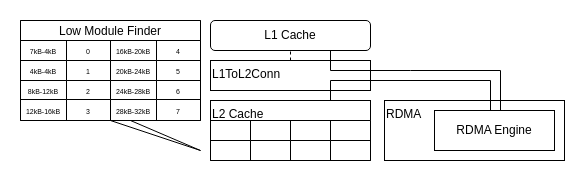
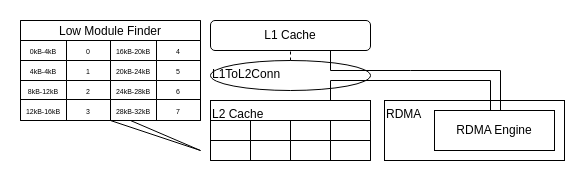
  <mxCell id="0" />
  <mxCell id="1" parent="0" />
  <mxCell id="2" value="L1 Cache" style="whiteSpace=wrap;html=1;verticalAlign=middle;rounded=1;" vertex="1" parent="1"><mxGeometry x="210" y="20" width="160" height="30" as="geometry" /></mxCell>
- <mxCell id="3" value="L1ToL2Conn" style="rounded=0;whiteSpace=wrap;html=1;align=left;verticalAlign=top;" vertex="1" parent="1"><mxGeometry x="210" y="60" width="160" height="30" as="geometry" /></mxCell>
+ <mxCell id="3" value="L1ToL2Conn" style="ellipse;whiteSpace=wrap;html=1;align=left;verticalAlign=top;" vertex="1" parent="1"><mxGeometry x="210" y="60" width="160" height="30" as="geometry" /></mxCell>
  <mxCell id="4" value="L2 Cache" style="rounded=0;whiteSpace=wrap;html=1;verticalAlign=top;align=left;" vertex="1" parent="1"><mxGeometry x="210" y="100" width="160" height="60" as="geometry" /></mxCell>
  <mxCell id="5" value="RDMA" style="rounded=0;whiteSpace=wrap;html=1;align=left;verticalAlign=top;" vertex="1" parent="1"><mxGeometry x="384" y="100" width="180" height="60" as="geometry" /></mxCell>
  <mxCell id="6" value="RDMA Engine" style="rounded=0;whiteSpace=wrap;html=1;" vertex="1" parent="1"><mxGeometry x="434" y="110" width="120" height="40" as="geometry" /></mxCell>
  <mxCell id="7" value="" style="rounded=0;whiteSpace=wrap;html=1;" vertex="1" parent="1"><mxGeometry x="210" y="120" width="160" height="40" as="geometry" /></mxCell>
  <mxCell id="8" value="" style="endArrow=none;html=1;rounded=0;entryX=0.5;entryY=1;entryDx=0;entryDy=0;exitX=0.5;exitY=0;exitDx=0;exitDy=0;dashed=1;" edge="1" parent="1" source="3" target="2"><mxGeometry width="50" height="50" relative="1" as="geometry"><mxPoint x="330" y="120" as="sourcePoint" /><mxPoint x="380" y="70" as="targetPoint" /></mxGeometry></mxCell>
  <mxCell id="9" value="" style="endArrow=none;html=1;rounded=0;exitX=0.75;exitY=0;exitDx=0;exitDy=0;" edge="1" parent="1" source="4"><mxGeometry width="50" height="50" relative="1" as="geometry"><mxPoint x="330" y="80" as="sourcePoint" /><mxPoint x="490" y="110" as="targetPoint" /><Array as="points"><mxPoint x="330" y="80" /><mxPoint x="490" y="80" /></Array></mxGeometry></mxCell>
  <mxCell id="10" value="" style="endArrow=none;html=1;rounded=0;exitX=0.75;exitY=1;exitDx=0;exitDy=0;" edge="1" parent="1" source="2"><mxGeometry width="50" height="50" relative="1" as="geometry"><mxPoint x="500" y="40" as="sourcePoint" /><mxPoint x="500" y="110" as="targetPoint" /><Array as="points"><mxPoint x="330" y="70" /><mxPoint x="410" y="70" /><mxPoint x="500" y="70" /></Array></mxGeometry></mxCell>
  <mxCell id="11" value="" style="shape=callout;whiteSpace=wrap;html=1;perimeter=calloutPerimeter;position2=1;" vertex="1" parent="1"><mxGeometry x="20" y="20" width="180" height="130" as="geometry" /></mxCell>
  <mxCell id="12" value="Low Module Finder" style="shape=table;startSize=20;container=1;collapsible=0;childLayout=tableLayout;horizontal=1;" vertex="1" parent="1"><mxGeometry x="20" y="20" width="180" height="100" as="geometry" /></mxCell>
  <mxCell id="13" value="" style="shape=tableRow;horizontal=0;startSize=0;swimlaneHead=0;swimlaneBody=0;top=0;left=0;bottom=0;right=0;collapsible=0;dropTarget=0;fillColor=none;points=[[0,0.5],[1,0.5]];portConstraint=eastwest;" vertex="1" parent="12"><mxGeometry y="20" width="180" height="20" as="geometry" /></mxCell>
- <mxCell id="14" value="&lt;font style=&quot;font-size: 7px;&quot;&gt;7kB-4kB&lt;/font&gt;" style="shape=partialRectangle;html=1;whiteSpace=wrap;connectable=0;overflow=hidden;fillColor=none;top=0;left=0;bottom=0;right=0;pointerEvents=1;" vertex="1" parent="13"><mxGeometry width="46" height="20" as="geometry"><mxRectangle width="46" height="20" as="alternateBounds" /></mxGeometry></mxCell>
+ <mxCell id="14" value="&lt;font style=&quot;font-size: 7px;&quot;&gt;0kB-4kB&lt;/font&gt;" style="shape=partialRectangle;html=1;whiteSpace=wrap;connectable=0;overflow=hidden;fillColor=none;top=0;left=0;bottom=0;right=0;pointerEvents=1;" vertex="1" parent="13"><mxGeometry width="46" height="20" as="geometry"><mxRectangle width="46" height="20" as="alternateBounds" /></mxGeometry></mxCell>
  <mxCell id="15" value="&lt;font style=&quot;font-size: 7px;&quot;&gt;0&lt;/font&gt;" style="shape=partialRectangle;html=1;whiteSpace=wrap;connectable=0;overflow=hidden;fillColor=none;top=0;left=0;bottom=0;right=0;pointerEvents=1;" vertex="1" parent="13"><mxGeometry x="46" width="44" height="20" as="geometry"><mxRectangle width="44" height="20" as="alternateBounds" /></mxGeometry></mxCell>
  <mxCell id="16" value="&lt;font style=&quot;font-size: 7px;&quot;&gt;16kB-20kB&lt;/font&gt;" style="shape=partialRectangle;html=1;whiteSpace=wrap;connectable=0;overflow=hidden;fillColor=none;top=0;left=0;bottom=0;right=0;pointerEvents=1;" vertex="1" parent="13"><mxGeometry x="90" width="46" height="20" as="geometry"><mxRectangle width="46" height="20" as="alternateBounds" /></mxGeometry></mxCell>
  <mxCell id="17" value="&lt;font style=&quot;font-size: 7px;&quot;&gt;4&lt;/font&gt;" style="shape=partialRectangle;html=1;whiteSpace=wrap;connectable=0;overflow=hidden;fillColor=none;top=0;left=0;bottom=0;right=0;pointerEvents=1;" vertex="1" parent="13"><mxGeometry x="136" width="44" height="20" as="geometry"><mxRectangle width="44" height="20" as="alternateBounds" /></mxGeometry></mxCell>
  <mxCell id="18" value="" style="shape=tableRow;horizontal=0;startSize=0;swimlaneHead=0;swimlaneBody=0;top=0;left=0;bottom=0;right=0;collapsible=0;dropTarget=0;fillColor=none;points=[[0,0.5],[1,0.5]];portConstraint=eastwest;" vertex="1" parent="12"><mxGeometry y="40" width="180" height="20" as="geometry" /></mxCell>
  <mxCell id="19" value="&lt;font style=&quot;font-size: 7px;&quot;&gt;4kB-4kB&lt;/font&gt;" style="shape=partialRectangle;html=1;whiteSpace=wrap;connectable=0;overflow=hidden;fillColor=none;top=0;left=0;bottom=0;right=0;pointerEvents=1;verticalAlign=middle;" vertex="1" parent="18"><mxGeometry width="46" height="20" as="geometry"><mxRectangle width="46" height="20" as="alternateBounds" /></mxGeometry></mxCell>
  <mxCell id="20" value="&lt;font style=&quot;font-size: 7px;&quot;&gt;1&lt;/font&gt;" style="shape=partialRectangle;html=1;whiteSpace=wrap;connectable=0;overflow=hidden;fillColor=none;top=0;left=0;bottom=0;right=0;pointerEvents=1;" vertex="1" parent="18"><mxGeometry x="46" width="44" height="20" as="geometry"><mxRectangle width="44" height="20" as="alternateBounds" /></mxGeometry></mxCell>
  <mxCell id="21" value="&lt;font style=&quot;font-size: 7px;&quot;&gt;20kB-24kB&lt;/font&gt;" style="shape=partialRectangle;html=1;whiteSpace=wrap;connectable=0;overflow=hidden;fillColor=none;top=0;left=0;bottom=0;right=0;pointerEvents=1;" vertex="1" parent="18"><mxGeometry x="90" width="46" height="20" as="geometry"><mxRectangle width="46" height="20" as="alternateBounds" /></mxGeometry></mxCell>
  <mxCell id="22" value="&lt;font style=&quot;font-size: 7px;&quot;&gt;5&lt;/font&gt;" style="shape=partialRectangle;html=1;whiteSpace=wrap;connectable=0;overflow=hidden;fillColor=none;top=0;left=0;bottom=0;right=0;pointerEvents=1;" vertex="1" parent="18"><mxGeometry x="136" width="44" height="20" as="geometry"><mxRectangle width="44" height="20" as="alternateBounds" /></mxGeometry></mxCell>
  <mxCell id="23" value="" style="shape=tableRow;horizontal=0;startSize=0;swimlaneHead=0;swimlaneBody=0;top=0;left=0;bottom=0;right=0;collapsible=0;dropTarget=0;fillColor=none;points=[[0,0.5],[1,0.5]];portConstraint=eastwest;" vertex="1" parent="12"><mxGeometry y="60" width="180" height="19" as="geometry" /></mxCell>
  <mxCell id="24" value="&lt;font style=&quot;font-size: 7px;&quot;&gt;8kB-12kB&lt;/font&gt;" style="shape=partialRectangle;html=1;whiteSpace=wrap;connectable=0;overflow=hidden;fillColor=none;top=0;left=0;bottom=0;right=0;pointerEvents=1;" vertex="1" parent="23"><mxGeometry width="46" height="19" as="geometry"><mxRectangle width="46" height="19" as="alternateBounds" /></mxGeometry></mxCell>
  <mxCell id="25" value="&lt;font style=&quot;font-size: 7px;&quot;&gt;2&lt;/font&gt;" style="shape=partialRectangle;html=1;whiteSpace=wrap;connectable=0;overflow=hidden;fillColor=none;top=0;left=0;bottom=0;right=0;pointerEvents=1;" vertex="1" parent="23"><mxGeometry x="46" width="44" height="19" as="geometry"><mxRectangle width="44" height="19" as="alternateBounds" /></mxGeometry></mxCell>
  <mxCell id="26" value="&lt;font style=&quot;font-size: 7px;&quot;&gt;24kB-28kB&lt;/font&gt;" style="shape=partialRectangle;html=1;whiteSpace=wrap;connectable=0;overflow=hidden;fillColor=none;top=0;left=0;bottom=0;right=0;pointerEvents=1;" vertex="1" parent="23"><mxGeometry x="90" width="46" height="19" as="geometry"><mxRectangle width="46" height="19" as="alternateBounds" /></mxGeometry></mxCell>
  <mxCell id="27" value="&lt;font style=&quot;font-size: 7px;&quot;&gt;6&lt;/font&gt;" style="shape=partialRectangle;html=1;whiteSpace=wrap;connectable=0;overflow=hidden;fillColor=none;top=0;left=0;bottom=0;right=0;pointerEvents=1;" vertex="1" parent="23"><mxGeometry x="136" width="44" height="19" as="geometry"><mxRectangle width="44" height="19" as="alternateBounds" /></mxGeometry></mxCell>
  <mxCell id="28" value="" style="shape=tableRow;horizontal=0;startSize=0;swimlaneHead=0;swimlaneBody=0;top=0;left=0;bottom=0;right=0;collapsible=0;dropTarget=0;fillColor=none;points=[[0,0.5],[1,0.5]];portConstraint=eastwest;" vertex="1" parent="12"><mxGeometry y="79" width="180" height="21" as="geometry" /></mxCell>
  <mxCell id="29" value="&lt;font style=&quot;font-size: 7px;&quot;&gt;12kB-16kB&lt;/font&gt;" style="shape=partialRectangle;html=1;whiteSpace=wrap;connectable=0;overflow=hidden;fillColor=none;top=0;left=0;bottom=0;right=0;pointerEvents=1;" vertex="1" parent="28"><mxGeometry width="46" height="21" as="geometry"><mxRectangle width="46" height="21" as="alternateBounds" /></mxGeometry></mxCell>
  <mxCell id="30" value="&lt;font style=&quot;font-size: 7px;&quot;&gt;3&lt;/font&gt;" style="shape=partialRectangle;html=1;whiteSpace=wrap;connectable=0;overflow=hidden;fillColor=none;top=0;left=0;bottom=0;right=0;pointerEvents=1;" vertex="1" parent="28"><mxGeometry x="46" width="44" height="21" as="geometry"><mxRectangle width="44" height="21" as="alternateBounds" /></mxGeometry></mxCell>
  <mxCell id="31" value="&lt;font style=&quot;font-size: 7px;&quot;&gt;28kB-32kB&lt;/font&gt;" style="shape=partialRectangle;html=1;whiteSpace=wrap;connectable=0;overflow=hidden;fillColor=none;top=0;left=0;bottom=0;right=0;pointerEvents=1;" vertex="1" parent="28"><mxGeometry x="90" width="46" height="21" as="geometry"><mxRectangle width="46" height="21" as="alternateBounds" /></mxGeometry></mxCell>
  <mxCell id="32" value="&lt;font style=&quot;font-size: 7px;&quot;&gt;7&lt;/font&gt;" style="shape=partialRectangle;html=1;whiteSpace=wrap;connectable=0;overflow=hidden;fillColor=none;top=0;left=0;bottom=0;right=0;pointerEvents=1;" vertex="1" parent="28"><mxGeometry x="136" width="44" height="21" as="geometry"><mxRectangle width="44" height="21" as="alternateBounds" /></mxGeometry></mxCell>
  <mxCell id="33" value="" style="shape=table;startSize=0;container=1;collapsible=0;childLayout=tableLayout;" vertex="1" parent="1"><mxGeometry x="210" y="120" width="160" height="40" as="geometry" /></mxCell>
  <mxCell id="34" value="" style="shape=tableRow;horizontal=0;startSize=0;swimlaneHead=0;swimlaneBody=0;top=0;left=0;bottom=0;right=0;collapsible=0;dropTarget=0;fillColor=none;points=[[0,0.5],[1,0.5]];portConstraint=eastwest;" vertex="1" parent="33"><mxGeometry width="160" height="20" as="geometry" /></mxCell>
  <mxCell id="35" value="" style="shape=partialRectangle;html=1;whiteSpace=wrap;connectable=0;overflow=hidden;fillColor=none;top=0;left=0;bottom=0;right=0;pointerEvents=1;" vertex="1" parent="34"><mxGeometry width="40" height="20" as="geometry"><mxRectangle width="40" height="20" as="alternateBounds" /></mxGeometry></mxCell>
  <mxCell id="36" value="" style="shape=partialRectangle;html=1;whiteSpace=wrap;connectable=0;overflow=hidden;fillColor=none;top=0;left=0;bottom=0;right=0;pointerEvents=1;" vertex="1" parent="34"><mxGeometry x="40" width="40" height="20" as="geometry"><mxRectangle width="40" height="20" as="alternateBounds" /></mxGeometry></mxCell>
  <mxCell id="37" value="" style="shape=partialRectangle;html=1;whiteSpace=wrap;connectable=0;overflow=hidden;fillColor=none;top=0;left=0;bottom=0;right=0;pointerEvents=1;" vertex="1" parent="34"><mxGeometry x="80" width="40" height="20" as="geometry"><mxRectangle width="40" height="20" as="alternateBounds" /></mxGeometry></mxCell>
  <mxCell id="38" value="" style="shape=partialRectangle;html=1;whiteSpace=wrap;connectable=0;overflow=hidden;fillColor=none;top=0;left=0;bottom=0;right=0;pointerEvents=1;" vertex="1" parent="34"><mxGeometry x="120" width="40" height="20" as="geometry"><mxRectangle width="40" height="20" as="alternateBounds" /></mxGeometry></mxCell>
  <mxCell id="39" value="" style="shape=tableRow;horizontal=0;startSize=0;swimlaneHead=0;swimlaneBody=0;top=0;left=0;bottom=0;right=0;collapsible=0;dropTarget=0;fillColor=none;points=[[0,0.5],[1,0.5]];portConstraint=eastwest;" vertex="1" parent="33"><mxGeometry y="20" width="160" height="20" as="geometry" /></mxCell>
  <mxCell id="40" value="" style="shape=partialRectangle;html=1;whiteSpace=wrap;connectable=0;overflow=hidden;fillColor=none;top=0;left=0;bottom=0;right=0;pointerEvents=1;" vertex="1" parent="39"><mxGeometry width="40" height="20" as="geometry"><mxRectangle width="40" height="20" as="alternateBounds" /></mxGeometry></mxCell>
  <mxCell id="41" value="" style="shape=partialRectangle;html=1;whiteSpace=wrap;connectable=0;overflow=hidden;fillColor=none;top=0;left=0;bottom=0;right=0;pointerEvents=1;" vertex="1" parent="39"><mxGeometry x="40" width="40" height="20" as="geometry"><mxRectangle width="40" height="20" as="alternateBounds" /></mxGeometry></mxCell>
  <mxCell id="42" value="" style="shape=partialRectangle;html=1;whiteSpace=wrap;connectable=0;overflow=hidden;fillColor=none;top=0;left=0;bottom=0;right=0;pointerEvents=1;" vertex="1" parent="39"><mxGeometry x="80" width="40" height="20" as="geometry"><mxRectangle width="40" height="20" as="alternateBounds" /></mxGeometry></mxCell>
  <mxCell id="43" value="" style="shape=partialRectangle;html=1;whiteSpace=wrap;connectable=0;overflow=hidden;fillColor=none;top=0;left=0;bottom=0;right=0;pointerEvents=1;" vertex="1" parent="39"><mxGeometry x="120" width="40" height="20" as="geometry"><mxRectangle width="40" height="20" as="alternateBounds" /></mxGeometry></mxCell>
